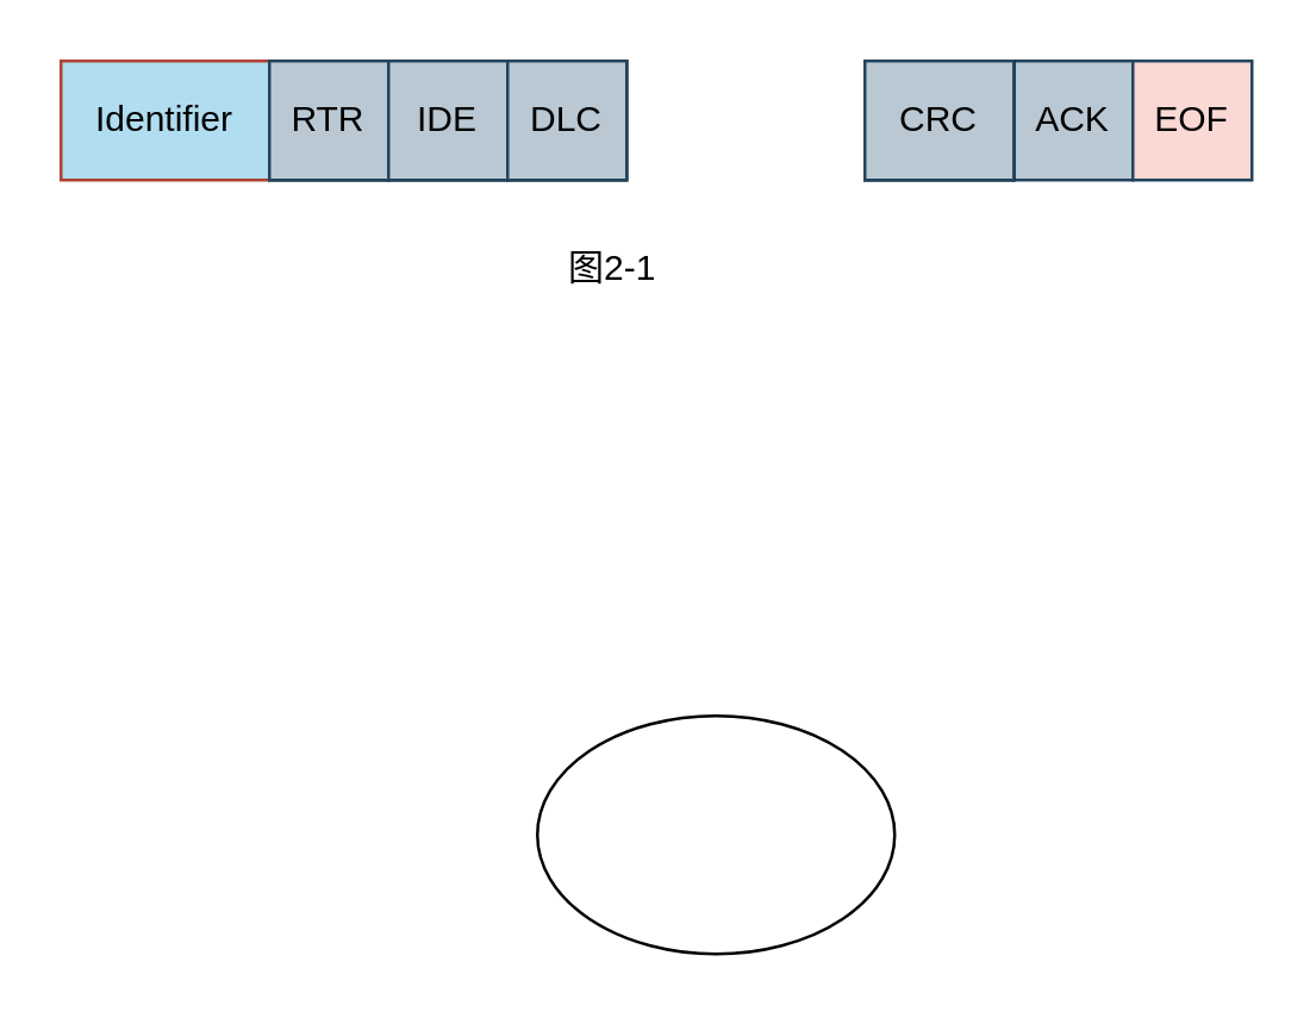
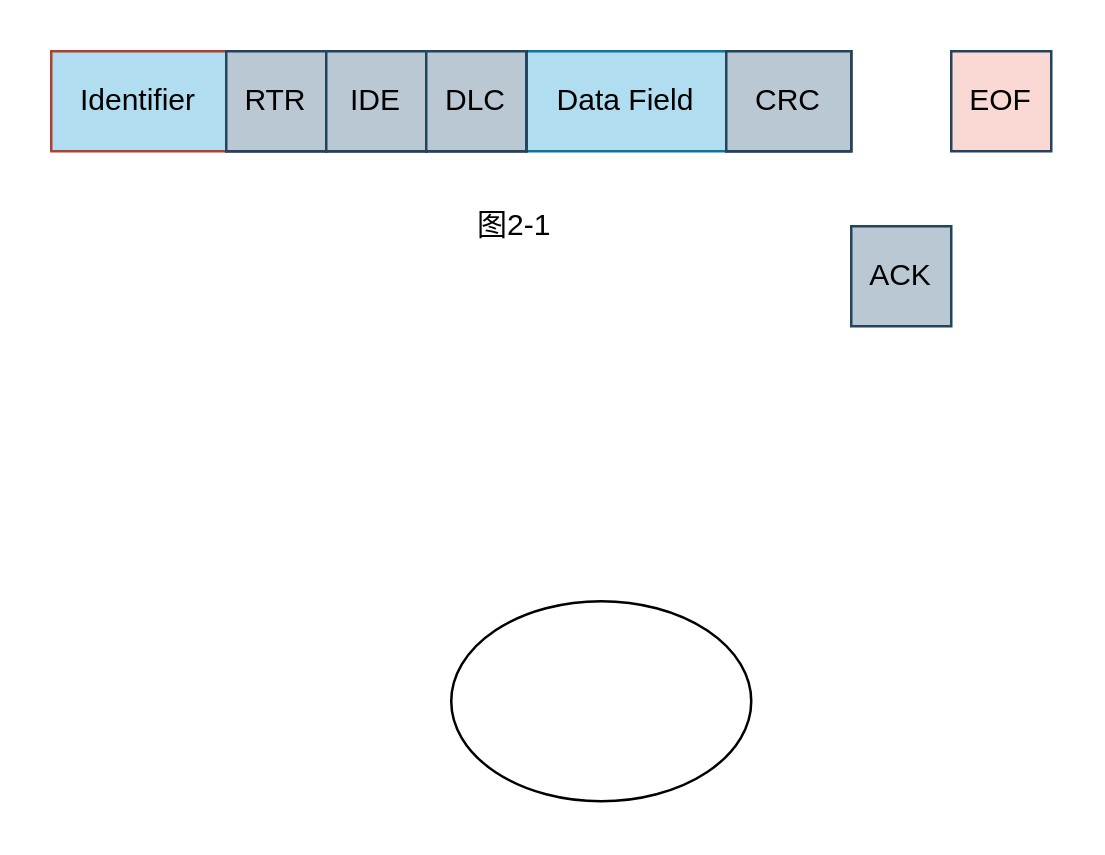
  <mxCell id="0" />
  <mxCell id="1" parent="0" />
- <mxCell id="2" value="ACK" style="rounded=0;whiteSpace=wrap;html=1;align=center;fillColor=#bac8d3;strokeColor=#23445d;" vertex="1" parent="1"><mxGeometry x="340" y="20" width="40" height="40" as="geometry" /></mxCell>
+ <mxCell id="2" value="ACK" style="rounded=0;whiteSpace=wrap;html=1;align=center;fillColor=#bac8d3;strokeColor=#23445d;" vertex="1" parent="1"><mxGeometry x="340" y="90" width="40" height="40" as="geometry" /></mxCell>
  <mxCell id="3" value="CRC" style="rounded=0;whiteSpace=wrap;html=1;" vertex="1" parent="1"><mxGeometry x="290" y="20" width="50" height="40" as="geometry" /></mxCell>
+ <mxCell id="4" value="Data Field" style="rounded=0;whiteSpace=wrap;html=1;fillColor=#b1ddf0;strokeColor=#10739e;" vertex="1" parent="1"><mxGeometry x="210" y="20" width="80" height="40" as="geometry" /></mxCell>
  <mxCell id="5" value="DLC" style="rounded=0;whiteSpace=wrap;html=1;" vertex="1" parent="1"><mxGeometry x="170" y="20" width="40" height="40" as="geometry" /></mxCell>
  <mxCell id="6" value="IDE" style="rounded=0;whiteSpace=wrap;html=1;" vertex="1" parent="1"><mxGeometry x="130" y="20" width="40" height="40" as="geometry" /></mxCell>
  <mxCell id="7" value="RTR" style="rounded=0;whiteSpace=wrap;html=1;" vertex="1" parent="1"><mxGeometry x="90" y="20" width="40" height="40" as="geometry" /></mxCell>
  <mxCell id="8" value="Identifier" style="rounded=0;whiteSpace=wrap;html=1;fillColor=#b1ddf0;strokeColor=#ae4132;" vertex="1" parent="1"><mxGeometry x="20" y="20" width="70" height="40" as="geometry" /></mxCell>
  <mxCell id="9" value="EOF" style="rounded=0;whiteSpace=wrap;html=1;fillColor=#fad9d5;strokeColor=#23445d;" vertex="1" parent="1"><mxGeometry x="380" y="20" width="40" height="40" as="geometry" /></mxCell>
  <mxCell id="10" value="RTR" style="rounded=0;whiteSpace=wrap;html=1;fillColor=#bac8d3;strokeColor=#23445d;" vertex="1" parent="1"><mxGeometry x="90" y="20" width="40" height="40" as="geometry" /></mxCell>
  <mxCell id="11" value="IDE" style="rounded=0;whiteSpace=wrap;html=1;fillColor=#bac8d3;strokeColor=#23445d;" vertex="1" parent="1"><mxGeometry x="130" y="20" width="40" height="40" as="geometry" /></mxCell>
  <mxCell id="12" value="DLC" style="rounded=0;whiteSpace=wrap;html=1;fillColor=#bac8d3;strokeColor=#23445d;" vertex="1" parent="1"><mxGeometry x="170" y="20" width="40" height="40" as="geometry" /></mxCell>
  <mxCell id="13" value="CRC" style="rounded=0;whiteSpace=wrap;html=1;fillColor=#bac8d3;strokeColor=#23445d;" vertex="1" parent="1"><mxGeometry x="290" y="20" width="50" height="40" as="geometry" /></mxCell>
  <mxCell id="14" value="图2-1" style="text;html=1;align=center;verticalAlign=middle;resizable=0;points=[];autosize=1;" vertex="1" parent="1"><mxGeometry x="180" y="80" width="50" height="20" as="geometry" /></mxCell>
  <mxCell id="15" value="" style="ellipse;whiteSpace=wrap;html=1;" vertex="1" parent="1"><mxGeometry x="180" y="240" width="120" height="80" as="geometry" /></mxCell>
